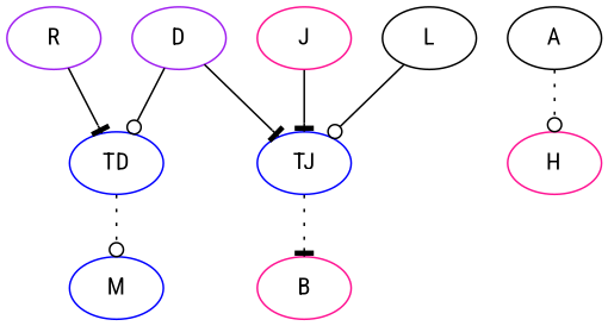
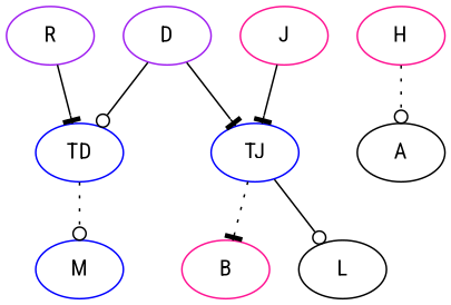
  digraph {
    fontname="Roboto Condensed"
    node [color=blue fontname="Roboto Condensed"]
    edge [arrowhead=odot fontname="Roboto Condensed" style=solid]
    D [color=purple]
    TD
    TJ
    J [color=deeppink]
    M
    A [color=black]
    H [color=deeppink]
    B [color=deeppink]
    L [color=black]
    R [color=purple]
    D -> TD
    D -> TJ [arrowhead=tee]
    TD -> M [style=dotted]
    TJ -> B [arrowhead=tee style=dotted]
-   L -> TJ
+   TJ -> L
    J -> TJ [arrowhead=tee]
-   A -> H [style=dotted]
+   H -> A [style=dotted]
    R -> TD [arrowhead=tee]
  }
